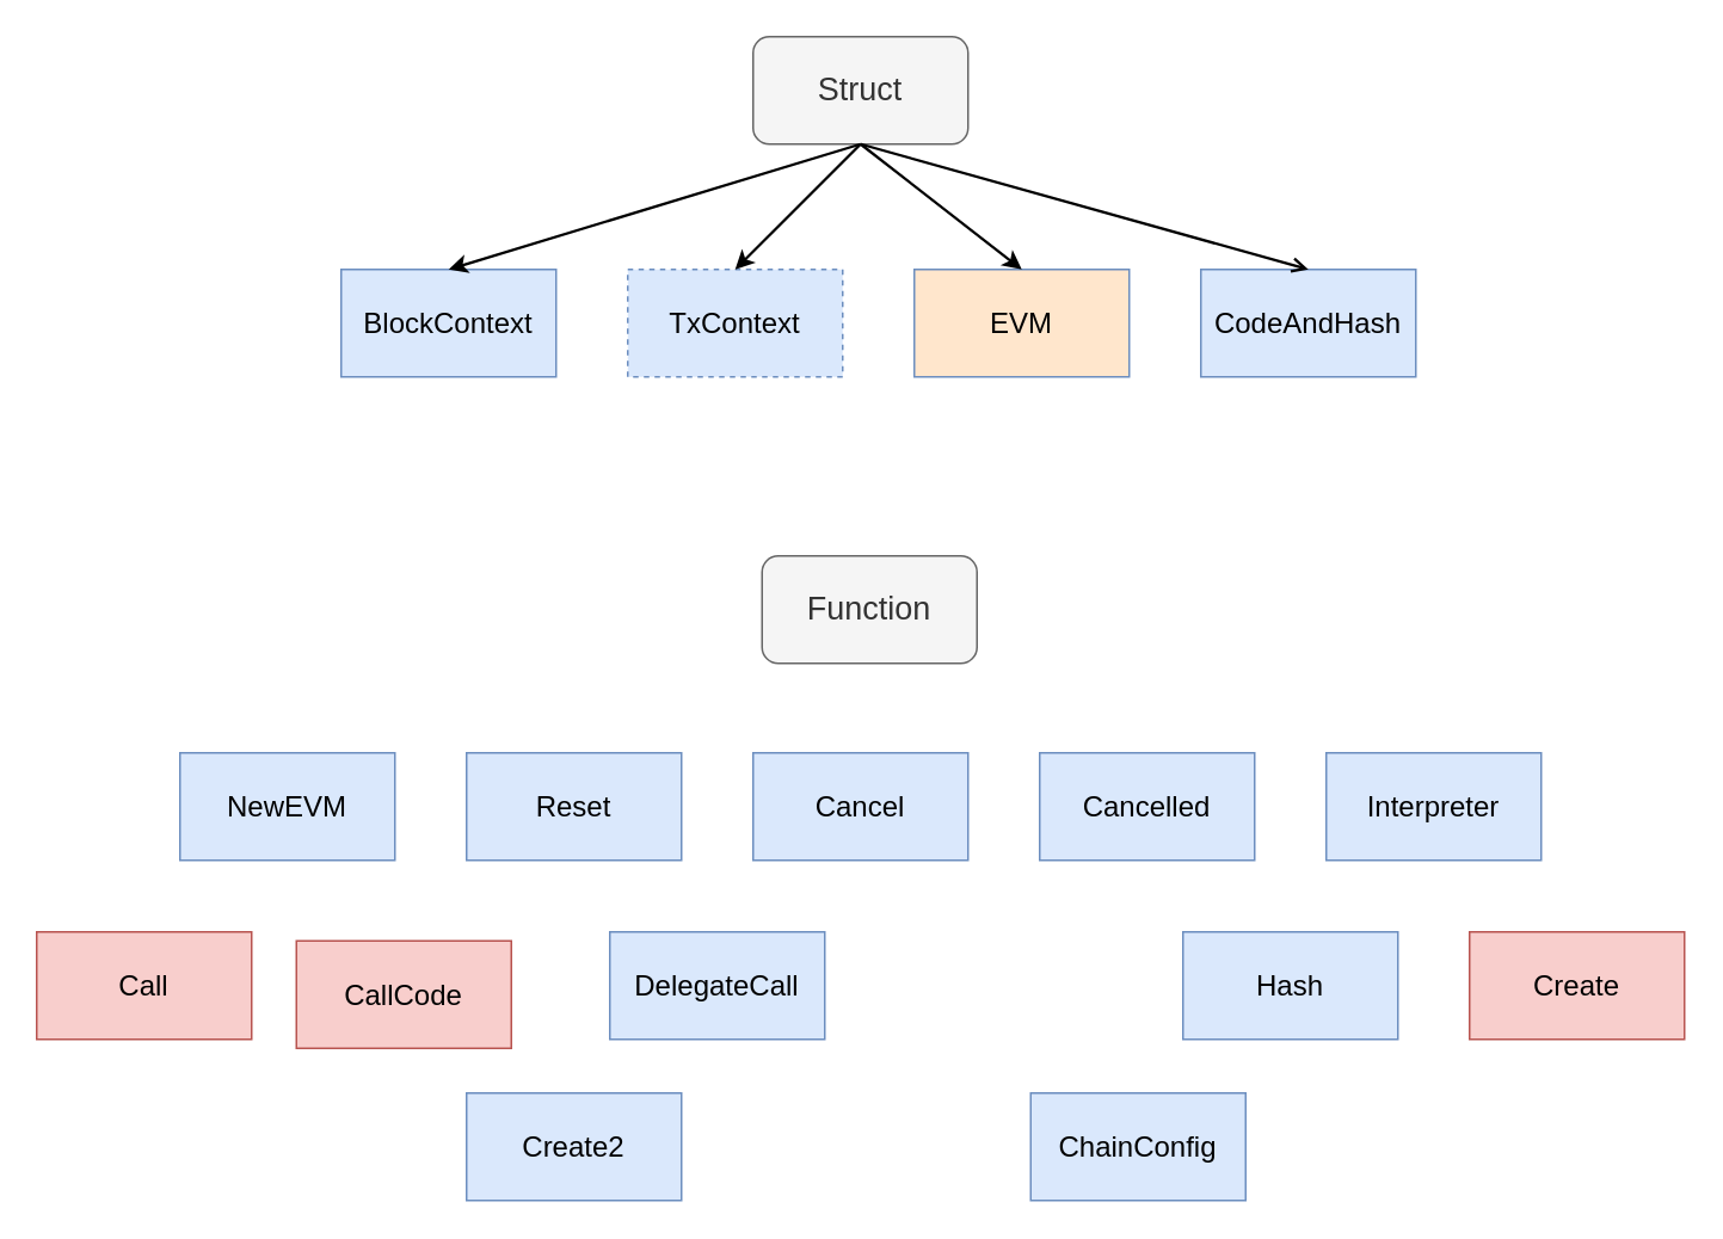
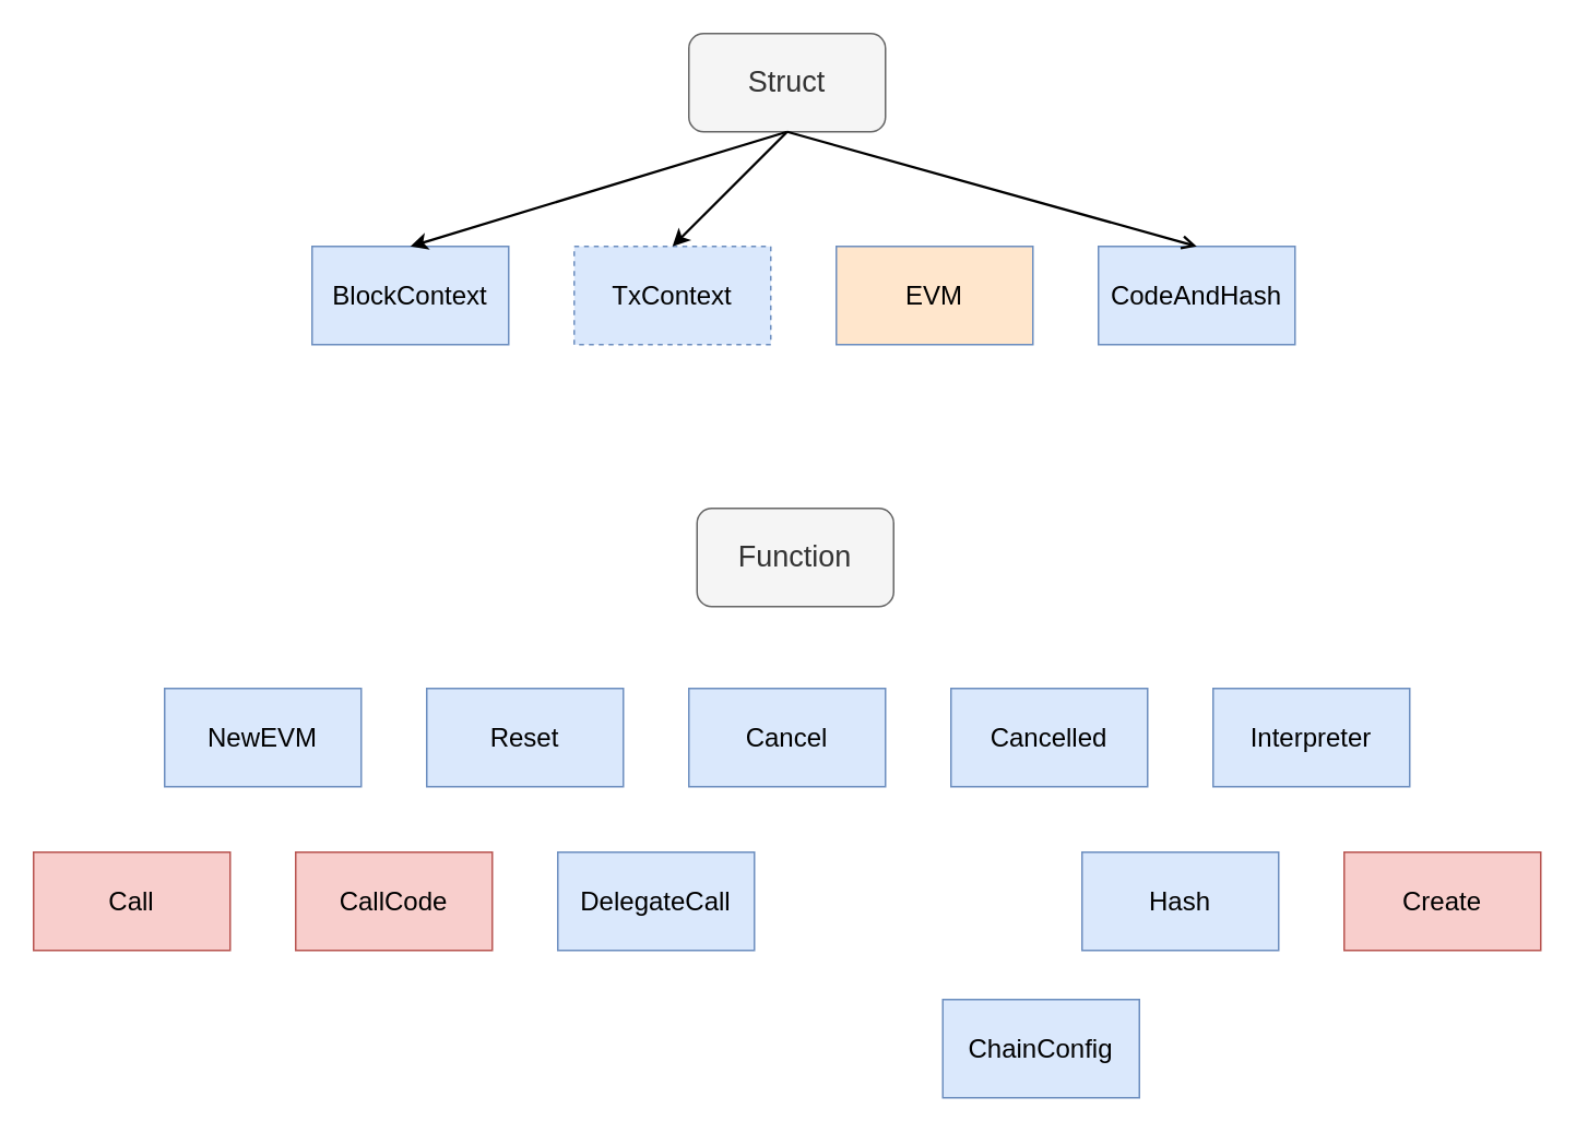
  <mxCell id="0" />
  <mxCell id="1" parent="0" />
  <mxCell id="2" value="&lt;font style=&quot;font-size: 18px;&quot;&gt;Struct&lt;/font&gt;" style="rounded=1;whiteSpace=wrap;html=1;fillColor=#f5f5f5;fontColor=#333333;strokeColor=#666666;" vertex="1" parent="1"><mxGeometry x="420" y="20" width="120" height="60" as="geometry" /></mxCell>
  <mxCell id="3" value="&lt;font style=&quot;font-size: 16px;&quot;&gt;BlockContext&lt;/font&gt;" style="rounded=0;whiteSpace=wrap;html=1;fontSize=18;fillColor=#dae8fc;strokeColor=#6c8ebf;" vertex="1" parent="1"><mxGeometry x="190" y="150" width="120" height="60" as="geometry" /></mxCell>
  <mxCell id="4" value="&lt;font style=&quot;font-size: 16px;&quot;&gt;TxContext&lt;/font&gt;" style="rounded=0;whiteSpace=wrap;html=1;fontSize=18;fillColor=#dae8fc;strokeColor=#6c8ebf;dashed=1;" vertex="1" parent="1"><mxGeometry x="350" y="150" width="120" height="60" as="geometry" /></mxCell>
  <mxCell id="5" value="&lt;font style=&quot;font-size: 16px;&quot;&gt;EVM&lt;/font&gt;" style="rounded=0;whiteSpace=wrap;html=1;fontSize=18;fillColor=#ffe6cc;strokeColor=#6c8ebf;" vertex="1" parent="1"><mxGeometry x="510" y="150" width="120" height="60" as="geometry" /></mxCell>
  <mxCell id="6" value="" style="endArrow=classic;html=1;rounded=0;fontSize=16;strokeWidth=1.5;exitX=0.5;exitY=1;exitDx=0;exitDy=0;entryX=0.5;entryY=0;entryDx=0;entryDy=0;" edge="1" parent="1" source="2" target="3"><mxGeometry width="50" height="50" relative="1" as="geometry"><mxPoint x="550" y="310" as="sourcePoint" /><mxPoint x="600" y="260" as="targetPoint" /></mxGeometry></mxCell>
- <mxCell id="7" value="" style="endArrow=classic;html=1;rounded=0;fontSize=16;strokeWidth=1.5;entryX=0.5;entryY=0;entryDx=0;entryDy=0;exitX=0.5;exitY=1;exitDx=0;exitDy=0;" edge="1" parent="1" source="2" target="5"><mxGeometry width="50" height="50" relative="1" as="geometry"><mxPoint x="530" y="80" as="sourcePoint" /><mxPoint x="340" y="160" as="targetPoint" /></mxGeometry></mxCell>
  <mxCell id="8" value="&lt;font style=&quot;font-size: 18px;&quot;&gt;Function&lt;/font&gt;" style="rounded=1;whiteSpace=wrap;html=1;fillColor=#f5f5f5;fontColor=#333333;strokeColor=#666666;" vertex="1" parent="1"><mxGeometry x="425" y="310" width="120" height="60" as="geometry" /></mxCell>
  <mxCell id="9" value="&lt;font style=&quot;font-size: 16px;&quot;&gt;NewEVM&lt;/font&gt;" style="rounded=0;whiteSpace=wrap;html=1;fontSize=18;fillColor=#dae8fc;strokeColor=#6c8ebf;" vertex="1" parent="1"><mxGeometry x="100" y="420" width="120" height="60" as="geometry" /></mxCell>
  <mxCell id="10" value="&lt;span style=&quot;font-size: 16px;&quot;&gt;Reset&lt;/span&gt;" style="rounded=0;whiteSpace=wrap;html=1;fontSize=18;fillColor=#dae8fc;strokeColor=#6c8ebf;" vertex="1" parent="1"><mxGeometry x="260" y="420" width="120" height="60" as="geometry" /></mxCell>
  <mxCell id="11" value="&lt;span style=&quot;font-size: 16px;&quot;&gt;Cancel&lt;/span&gt;" style="rounded=0;whiteSpace=wrap;html=1;fontSize=18;fillColor=#dae8fc;strokeColor=#6c8ebf;" vertex="1" parent="1"><mxGeometry x="420" y="420" width="120" height="60" as="geometry" /></mxCell>
  <mxCell id="12" value="&lt;span style=&quot;font-size: 16px;&quot;&gt;Cancelled&lt;/span&gt;" style="rounded=0;whiteSpace=wrap;html=1;fontSize=18;fillColor=#dae8fc;strokeColor=#6c8ebf;" vertex="1" parent="1"><mxGeometry x="580" y="420" width="120" height="60" as="geometry" /></mxCell>
  <mxCell id="13" value="&lt;span style=&quot;font-size: 16px;&quot;&gt;Interpreter&lt;/span&gt;" style="rounded=0;whiteSpace=wrap;html=1;fontSize=18;fillColor=#dae8fc;strokeColor=#6c8ebf;" vertex="1" parent="1"><mxGeometry x="740" y="420" width="120" height="60" as="geometry" /></mxCell>
  <mxCell id="14" value="&lt;span style=&quot;font-size: 16px;&quot;&gt;Call&lt;/span&gt;" style="rounded=0;whiteSpace=wrap;html=1;fontSize=18;fillColor=#f8cecc;strokeColor=#b85450;" vertex="1" parent="1"><mxGeometry x="20" y="520" width="120" height="60" as="geometry" /></mxCell>
- <mxCell id="15" value="&lt;span style=&quot;font-size: 16px;&quot;&gt;CallCode&lt;/span&gt;" style="rounded=0;whiteSpace=wrap;html=1;fontSize=18;fillColor=#f8cecc;strokeColor=#b85450;" vertex="1" parent="1"><mxGeometry x="165" y="525" width="120" height="60" as="geometry" /></mxCell>
+ <mxCell id="15" value="&lt;span style=&quot;font-size: 16px;&quot;&gt;CallCode&lt;/span&gt;" style="rounded=0;whiteSpace=wrap;html=1;fontSize=18;fillColor=#f8cecc;strokeColor=#b85450;" vertex="1" parent="1"><mxGeometry x="180" y="520" width="120" height="60" as="geometry" /></mxCell>
  <mxCell id="16" value="&lt;span style=&quot;font-size: 16px;&quot;&gt;DelegateCall&lt;/span&gt;" style="rounded=0;whiteSpace=wrap;html=1;fontSize=18;fillColor=#dae8fc;strokeColor=#6c8ebf;" vertex="1" parent="1"><mxGeometry x="340" y="520" width="120" height="60" as="geometry" /></mxCell>
  <mxCell id="17" value="&lt;span style=&quot;font-size: 16px;&quot;&gt;CodeAndHash&lt;/span&gt;" style="rounded=0;whiteSpace=wrap;html=1;fontSize=18;fillColor=#dae8fc;strokeColor=#6c8ebf;" vertex="1" parent="1"><mxGeometry x="670" y="150" width="120" height="60" as="geometry" /></mxCell>
  <mxCell id="18" value="" style="endArrow=open;html=1;rounded=0;fontSize=16;strokeWidth=1.5;entryX=0.5;entryY=0;entryDx=0;entryDy=0;exitX=0.5;exitY=1;exitDx=0;exitDy=0;" edge="1" parent="1" source="2" target="17"><mxGeometry width="50" height="50" relative="1" as="geometry"><mxPoint x="540" y="90" as="sourcePoint" /><mxPoint x="580" y="160" as="targetPoint" /></mxGeometry></mxCell>
  <mxCell id="19" value="" style="endArrow=classic;html=1;rounded=0;fontSize=16;strokeWidth=1.5;entryX=0.5;entryY=0;entryDx=0;entryDy=0;" edge="1" parent="1" target="4"><mxGeometry width="50" height="50" relative="1" as="geometry"><mxPoint x="480" y="80" as="sourcePoint" /><mxPoint x="580" y="160" as="targetPoint" /></mxGeometry></mxCell>
  <mxCell id="20" value="&lt;span style=&quot;font-size: 16px;&quot;&gt;Hash&lt;/span&gt;" style="rounded=0;whiteSpace=wrap;html=1;fontSize=18;fillColor=#dae8fc;strokeColor=#6c8ebf;" vertex="1" parent="1"><mxGeometry x="660" y="520" width="120" height="60" as="geometry" /></mxCell>
  <mxCell id="21" value="&lt;span style=&quot;font-size: 16px;&quot;&gt;Create&lt;/span&gt;" style="rounded=0;whiteSpace=wrap;html=1;fontSize=18;fillColor=#f8cecc;strokeColor=#b85450;" vertex="1" parent="1"><mxGeometry x="820" y="520" width="120" height="60" as="geometry" /></mxCell>
- <mxCell id="22" value="&lt;span style=&quot;font-size: 16px;&quot;&gt;Create2&lt;/span&gt;" style="rounded=0;whiteSpace=wrap;html=1;fontSize=18;fillColor=#dae8fc;strokeColor=#6c8ebf;" vertex="1" parent="1"><mxGeometry x="260" y="610" width="120" height="60" as="geometry" /></mxCell>
  <mxCell id="23" value="&lt;span style=&quot;font-size: 16px;&quot;&gt;ChainConfig&lt;/span&gt;" style="rounded=0;whiteSpace=wrap;html=1;fontSize=18;fillColor=#dae8fc;strokeColor=#6c8ebf;" vertex="1" parent="1"><mxGeometry x="575" y="610" width="120" height="60" as="geometry" /></mxCell>
